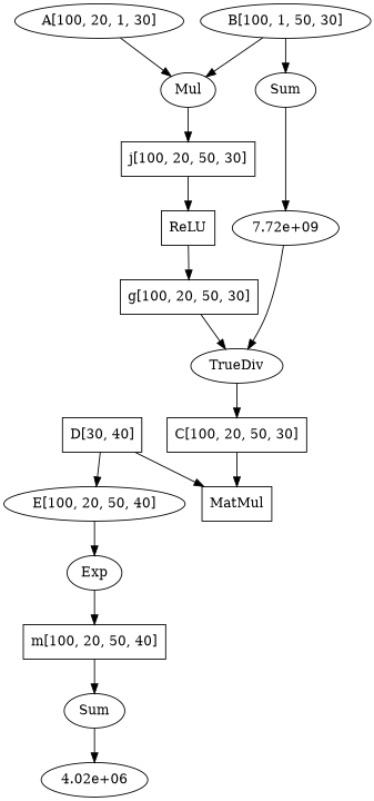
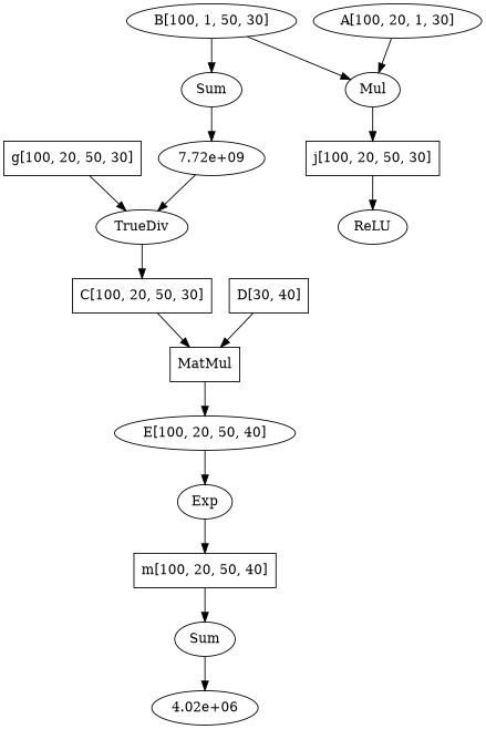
  digraph {
    node [shape=oval]
    n1 [label=Sum]
    n2 [label="4.02e+06"]
    n3 [label="m[100, 20, 50, 40]" shape=box]
    n4 [label=Exp]
    n5 [label="E[100, 20, 50, 40]" shape=ellipse]
    n6 [label=MatMul shape=box]
    n7 [label="C[100, 20, 50, 30]" shape=box]
    n8 [label=TrueDiv]
    n9 [label="g[100, 20, 50, 30]" shape=box]
-   n10 [label=ReLU shape=box]
+   n10 [label=ReLU]
    n11 [label="j[100, 20, 50, 30]" shape=box]
    n12 [label=Mul]
    n13 [label="A[100, 20, 1, 30]" shape=ellipse]
    n14 [label="B[100, 1, 50, 30]" shape=ellipse]
    n15 [label=Sum]
    n16 [label="7.72e+09"]
    n17 [label="D[30, 40]" shape=box]
    n1 -> n2
    n3 -> n1
    n4 -> n3
    n5 -> n4
-   n17 -> n5
+   n6 -> n5
    n7 -> n6
    n8 -> n7
    n9 -> n8
-   n10 -> n9
    n11 -> n10
    n12 -> n11
    n13 -> n12
    n14 -> n12
    n14 -> n15
    n15 -> n16
    n16 -> n8
    n17 -> n6
  }
